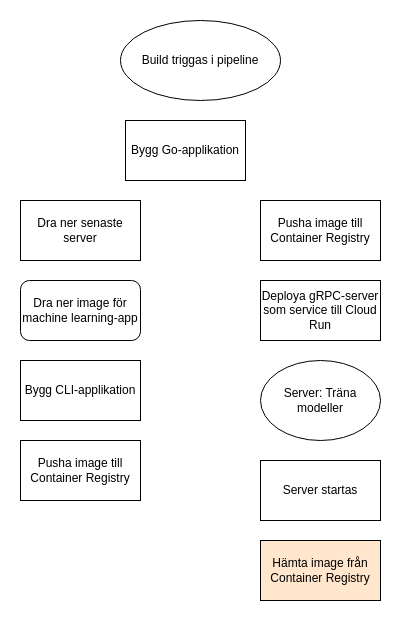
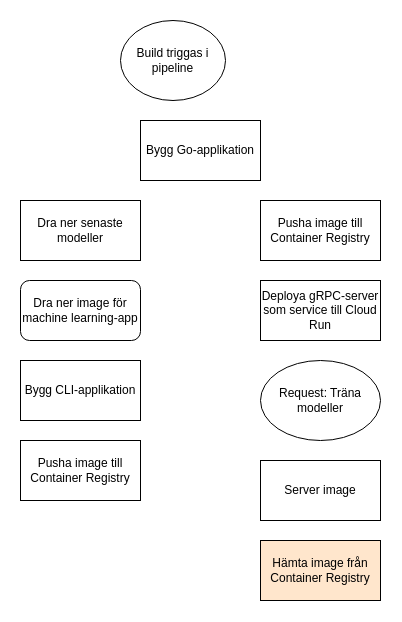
  <mxCell id="0" />
  <mxCell id="1" parent="0" />
- <mxCell id="2" value="Build triggas i pipeline" style="ellipse;whiteSpace=wrap;html=1;" vertex="1" parent="1"><mxGeometry x="120" y="20" width="160" height="80" as="geometry" /></mxCell>
- <mxCell id="3" value="Bygg Go-applikation" style="rounded=0;whiteSpace=wrap;html=1;" vertex="1" parent="1"><mxGeometry x="125" y="120" width="120" height="60" as="geometry" /></mxCell>
- <mxCell id="4" value="Dra ner senaste server" style="rounded=0;whiteSpace=wrap;html=1;" vertex="1" parent="1"><mxGeometry x="20" y="200" width="120" height="60" as="geometry" /></mxCell>
+ <mxCell id="2" value="Build triggas i pipeline" style="ellipse;whiteSpace=wrap;html=1;" vertex="1" parent="1"><mxGeometry x="120" y="20" width="105" height="80" as="geometry" /></mxCell>
+ <mxCell id="3" value="Bygg Go-applikation" style="rounded=0;whiteSpace=wrap;html=1;" vertex="1" parent="1"><mxGeometry x="140" y="120" width="120" height="60" as="geometry" /></mxCell>
+ <mxCell id="4" value="Dra ner senaste modeller" style="rounded=0;whiteSpace=wrap;html=1;" vertex="1" parent="1"><mxGeometry x="20" y="200" width="120" height="60" as="geometry" /></mxCell>
  <mxCell id="5" value="&lt;div&gt;Dra ner image för machine learning-app&lt;/div&gt;" style="whiteSpace=wrap;html=1;rounded=1;" vertex="1" parent="1"><mxGeometry x="20" y="280" width="120" height="60" as="geometry" /></mxCell>
  <mxCell id="6" value="&lt;div&gt;Bygg CLI-applikation&lt;/div&gt;" style="rounded=0;whiteSpace=wrap;html=1;" vertex="1" parent="1"><mxGeometry x="20" y="360" width="120" height="60" as="geometry" /></mxCell>
  <mxCell id="7" value="&lt;div&gt;Pusha image till Container Registry&lt;/div&gt;" style="rounded=0;whiteSpace=wrap;html=1;" vertex="1" parent="1"><mxGeometry x="20" y="440" width="120" height="60" as="geometry" /></mxCell>
  <mxCell id="8" value="Pusha image till Container Registry" style="rounded=0;whiteSpace=wrap;html=1;" vertex="1" parent="1"><mxGeometry x="260" y="200" width="120" height="60" as="geometry" /></mxCell>
  <mxCell id="9" value="&lt;div&gt;Deploya gRPC-server som service till Cloud Run&lt;/div&gt;" style="rounded=0;whiteSpace=wrap;html=1;" vertex="1" parent="1"><mxGeometry x="260" y="280" width="120" height="60" as="geometry" /></mxCell>
- <mxCell id="10" value="Server: Träna modeller" style="ellipse;whiteSpace=wrap;html=1;" vertex="1" parent="1"><mxGeometry x="260" y="360" width="120" height="80" as="geometry" /></mxCell>
- <mxCell id="11" value="Server startas" style="rounded=0;whiteSpace=wrap;html=1;" vertex="1" parent="1"><mxGeometry x="260" y="460" width="120" height="60" as="geometry" /></mxCell>
+ <mxCell id="10" value="Request: Träna modeller" style="ellipse;whiteSpace=wrap;html=1;" vertex="1" parent="1"><mxGeometry x="260" y="360" width="120" height="80" as="geometry" /></mxCell>
+ <mxCell id="11" value="Server image" style="rounded=0;whiteSpace=wrap;html=1;" vertex="1" parent="1"><mxGeometry x="260" y="460" width="120" height="60" as="geometry" /></mxCell>
  <mxCell id="12" value="Hämta image från Container Registry" style="rounded=0;whiteSpace=wrap;html=1;fillColor=#ffe6cc;" vertex="1" parent="1"><mxGeometry x="260" y="540" width="120" height="60" as="geometry" /></mxCell>
